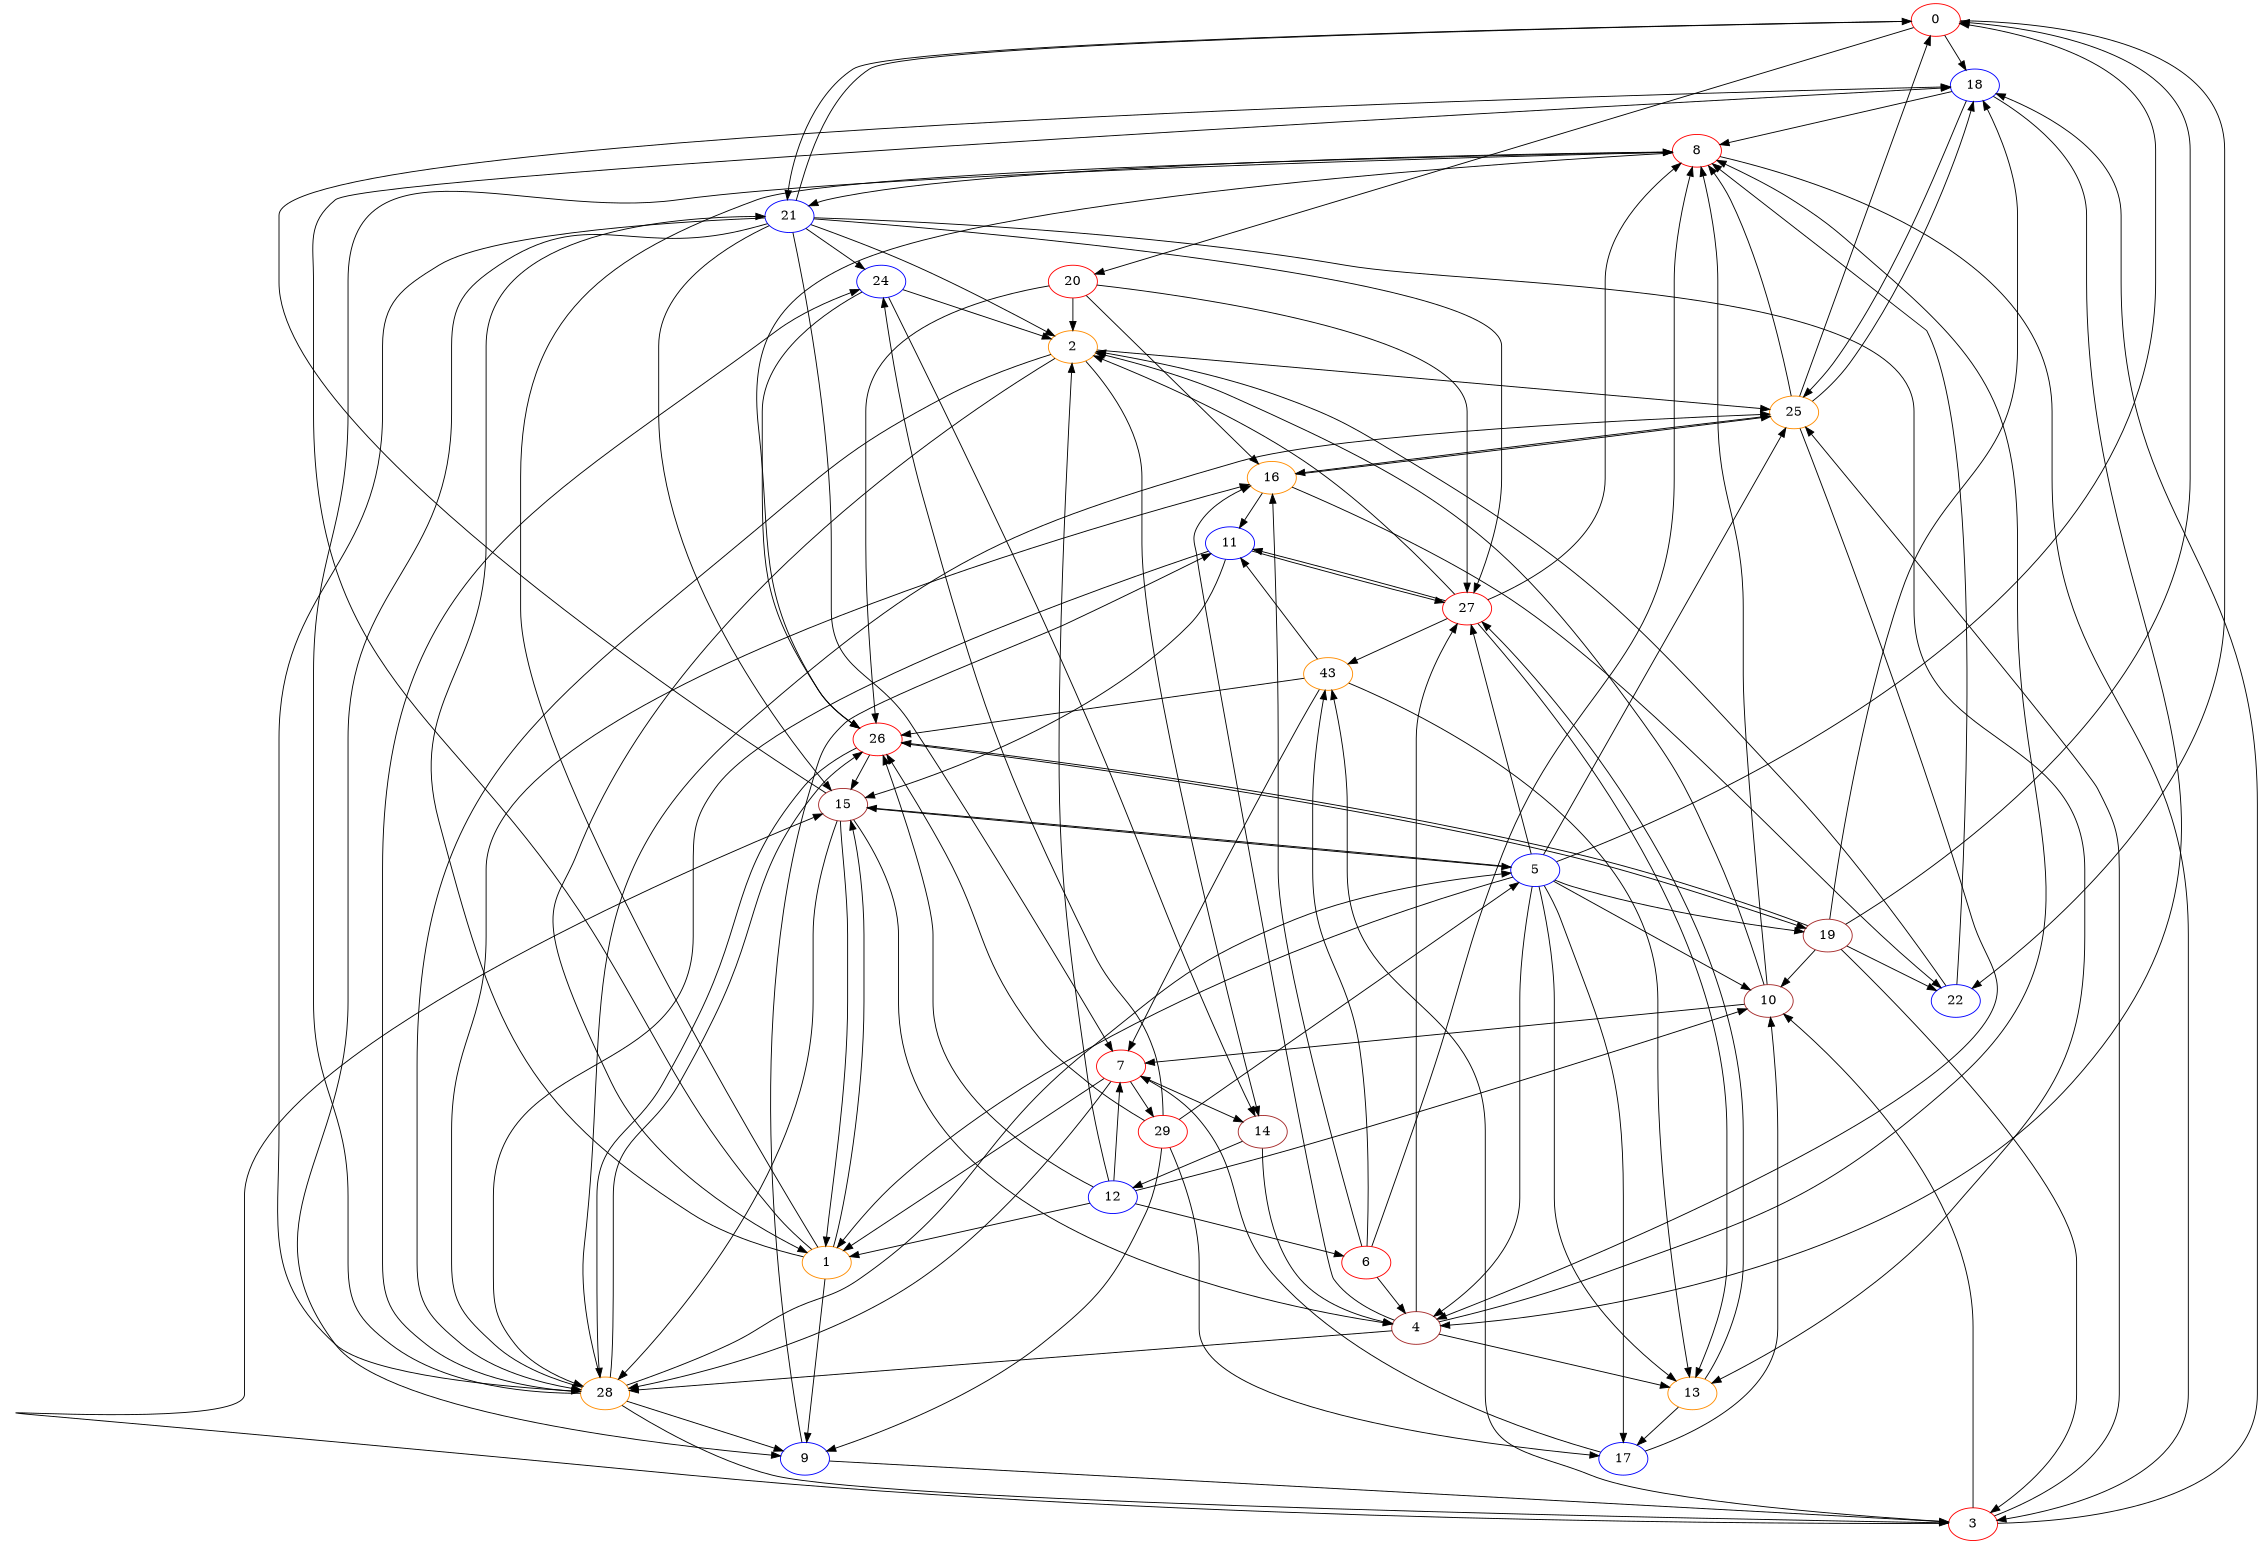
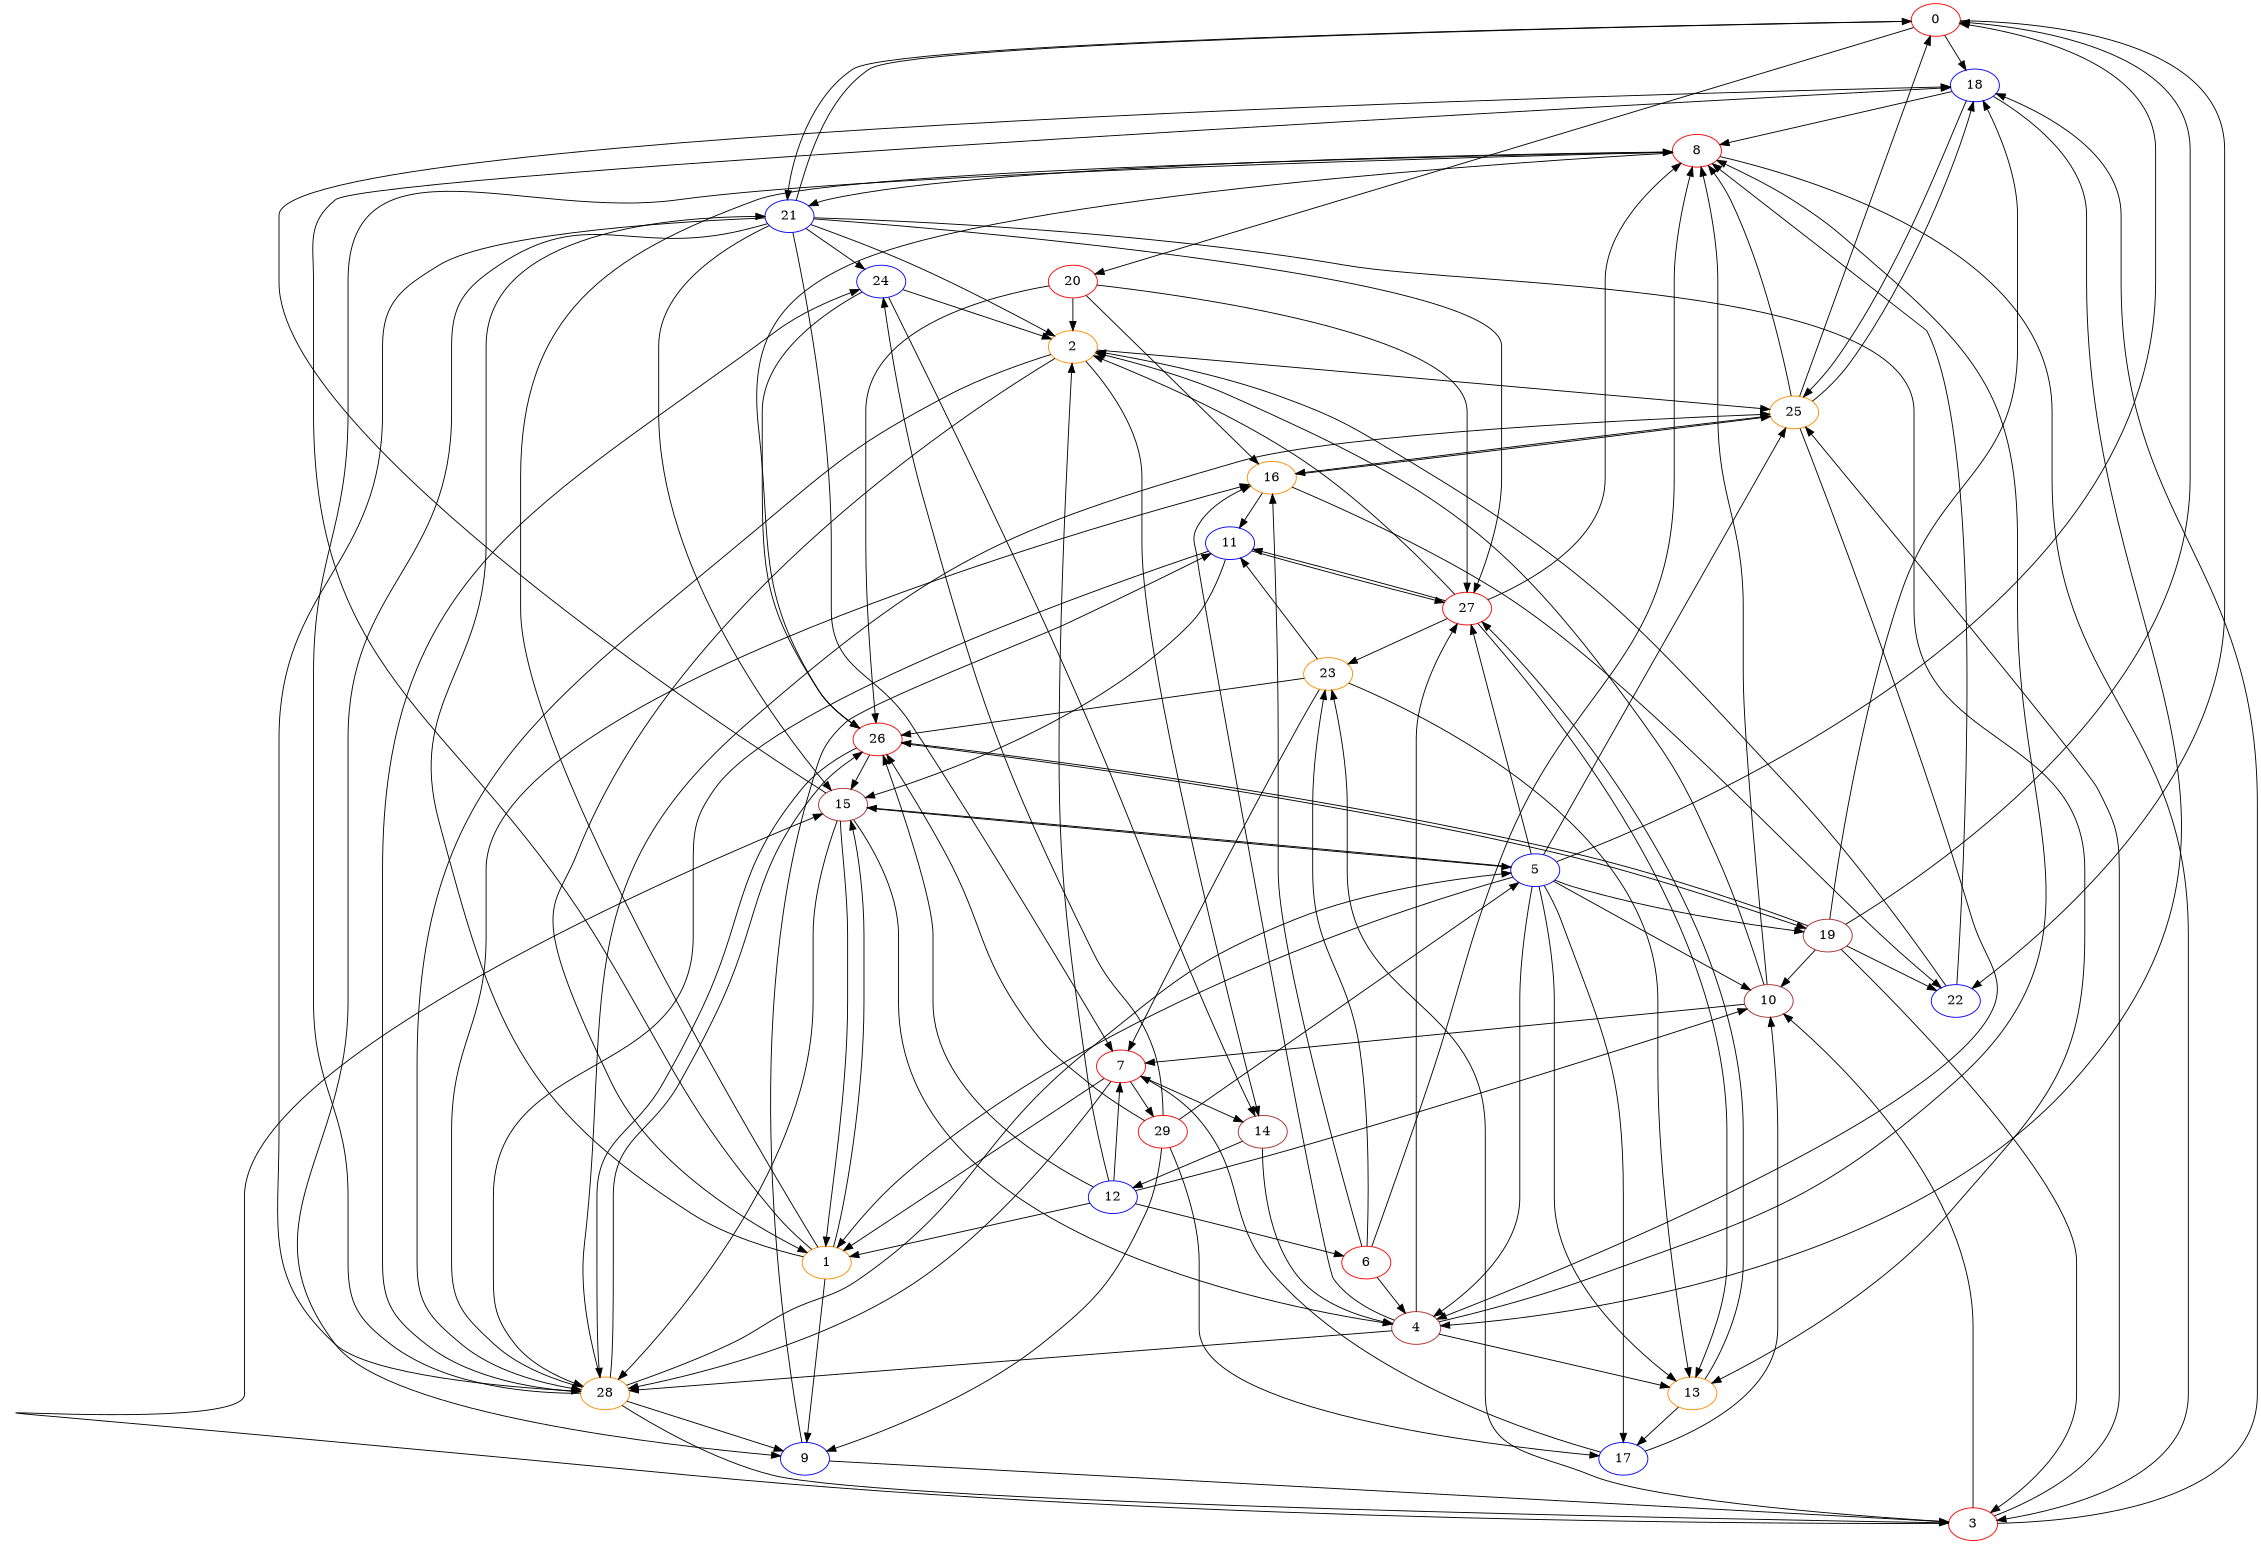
  digraph {
    node [color=red]
    n1 [label=0]
    n2 [color=blue label=18]
    n3 [label=20]
    n4 [color=blue label=21]
    n5 [color=blue label=22]
    n6 [label=8]
    n7 [color=darkorange label=25]
    n8 [color=brown label=4]
    n9 [color=darkorange label=2]
    n10 [color=darkorange label=16]
    n11 [label=27]
    n12 [label=26]
    n13 [color=blue label=9]
    n14 [color=brown label=15]
    n15 [color=darkorange label=28]
    n16 [color=darkorange label=13]
    n17 [label=7]
    n18 [color=blue label=24]
    n19 [color=darkorange label=1]
    n20 [label=3]
    n21 [color=blue label=11]
    n22 [color=blue label=5]
    n23 [color=brown label=14]
    n24 [color=blue label=12]
    n25 [color=brown label=10]
-   n26 [color=darkorange label=43]
+   n26 [color=darkorange label=23]
    n27 [color=blue label=17]
    n28 [color=brown label=19]
    n29 [label=6]
    n30 [label=29]
    n1 -> n2
    n1 -> n3
    n1 -> n4
    n1 -> n5
    n2 -> n6
    n2 -> n7
    n2 -> n8
    n3 -> n9
    n3 -> n10
    n3 -> n11
    n3 -> n12
    n4 -> n1
    n4 -> n9
    n4 -> n11
    n4 -> n13
    n4 -> n14
    n4 -> n15
    n4 -> n16
    n4 -> n17
    n4 -> n18
    n5 -> n6
    n5 -> n9
    n6 -> n4
    n6 -> n12
    n6 -> n20
    n7 -> n1
    n7 -> n2
    n7 -> n6
    n7 -> n8
    n7 -> n10
    n8 -> n6
    n8 -> n10
    n8 -> n11
    n8 -> n15
    n8 -> n16
    n9 -> n7
    n9 -> n15
    n9 -> n19
    n9 -> n23
    n10 -> n5
    n10 -> n7
    n10 -> n21
    n11 -> n6
    n11 -> n9
    n11 -> n16
    n11 -> n21
    n11 -> n26
    n12 -> n14
    n12 -> n15
    n12 -> n28
    n13 -> n20
    n13 -> n21
    n14 -> n2
    n14 -> n8
    n14 -> n15
    n14 -> n19
    n14 -> n22
    n15 -> n6
    n15 -> n7
    n15 -> n10
    n15 -> n12
    n15 -> n13
    n15 -> n18
    n15 -> n20
    n15 -> n22
    n16 -> n11
    n16 -> n27
    n17 -> n15
    n17 -> n19
    n17 -> n23
    n17 -> n30
    n18 -> n9
    n18 -> n12
    n18 -> n23
    n19 -> n2
    n19 -> n4
    n19 -> n6
    n19 -> n13
    n19 -> n14
    n20 -> n2
    n20 -> n7
    n20 -> n14
    n20 -> n25
    n20 -> n26
    n21 -> n11
    n21 -> n14
    n21 -> n15
    n22 -> n1
    n22 -> n7
    n22 -> n8
    n22 -> n11
    n22 -> n14
    n22 -> n16
    n22 -> n19
    n22 -> n25
    n22 -> n27
    n22 -> n28
    n23 -> n8
    n23 -> n24
    n24 -> n9
    n24 -> n12
    n24 -> n17
    n24 -> n19
    n24 -> n25
    n24 -> n29
    n25 -> n6
    n25 -> n9
    n25 -> n17
    n26 -> n12
    n26 -> n16
    n26 -> n17
    n26 -> n21
    n27 -> n17
    n27 -> n25
    n28 -> n1
    n28 -> n2
    n28 -> n5
    n28 -> n12
    n28 -> n20
    n28 -> n25
    n29 -> n6
    n29 -> n8
    n29 -> n10
    n29 -> n26
    n30 -> n12
    n30 -> n13
    n30 -> n18
    n30 -> n22
    n30 -> n27
  }
